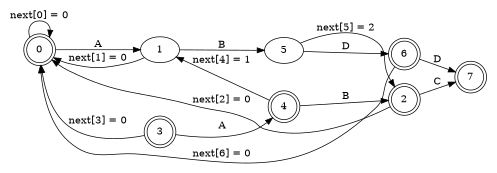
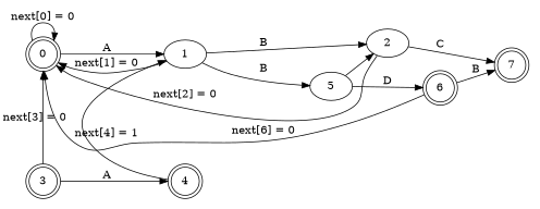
  digraph {
    rankdir=LR
    node [shape=doublecircle]
    0
    1 [shape=""]
-   2
+   2 [shape=""]
    5 [shape=""]
    7
    3
    4
    6
    0 -> 0 [constraint=false label="next[0] = 0"]
    0 -> 1 [label=A]
    1 -> 0 [constraint=false label="next[1] = 0"]
-   4 -> 2 [label=B]
+   1 -> 2 [label=B]
    1 -> 5 [label=B]
    2 -> 0 [constraint=false label="next[2] = 0"]
    2 -> 7 [label=C]
    5 -> 2 [constraint=false label="next[5] = 2"]
    5 -> 6 [label=D]
    3 -> 0 [constraint=false label="next[3] = 0"]
    3 -> 4 [label=A]
    4 -> 1 [constraint=false label="next[4] = 1"]
    6 -> 0 [constraint=false label="next[6] = 0"]
-   6 -> 7 [label=D]
+   6 -> 7 [label=B]
  }
